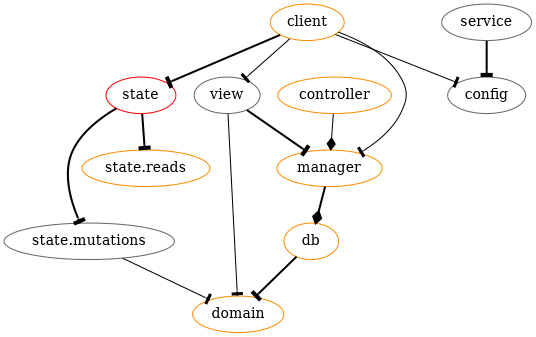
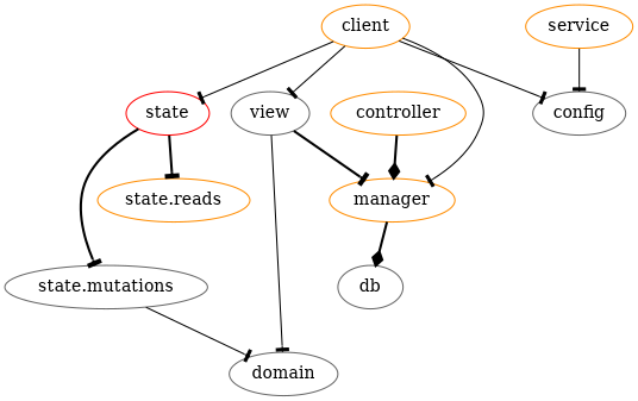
  digraph {
    rankdir=TB
    node [color=darkorange]
    edge [arrowhead=tee style=bold]
    n1 [label=client]
    n2 [color=red label=state]
    n3 [color=gray40 label=view]
    n4 [label=manager]
    n5 [color=gray40 label=config]
    n6 [color=gray40 label="state.mutations"]
    n7 [label="state.reads"]
-   n8 [label=domain]
-   n9 [label=db]
-   n10 [color=gray40 label=service]
+   n8 [color=gray40 label=domain]
+   n9 [color=gray40 label=db]
+   n10 [label=service]
    n11 [label=controller]
-   n1 -> n2
+   n1 -> n2 [style=solid]
    n1 -> n3 [style=solid]
    n1 -> n4 [style=solid]
    n1 -> n5 [style=solid]
    n2 -> n6
    n2 -> n7
    n3 -> n4
    n3 -> n8 [style=solid]
    n4 -> n9 [arrowhead=diamond]
    n6 -> n8 [style=solid]
-   n9 -> n8
-   n10 -> n5
-   n11 -> n4 [arrowhead=diamond style=solid]
+   n10 -> n5 [style=solid]
+   n11 -> n4 [arrowhead=diamond]
  }
